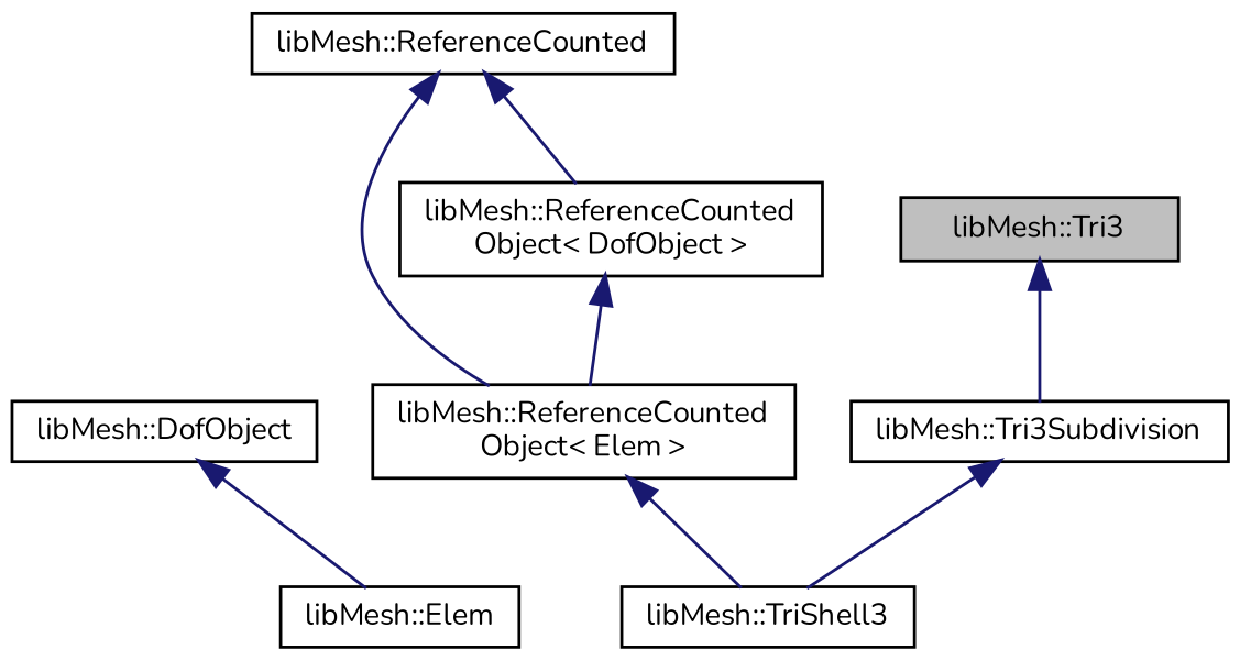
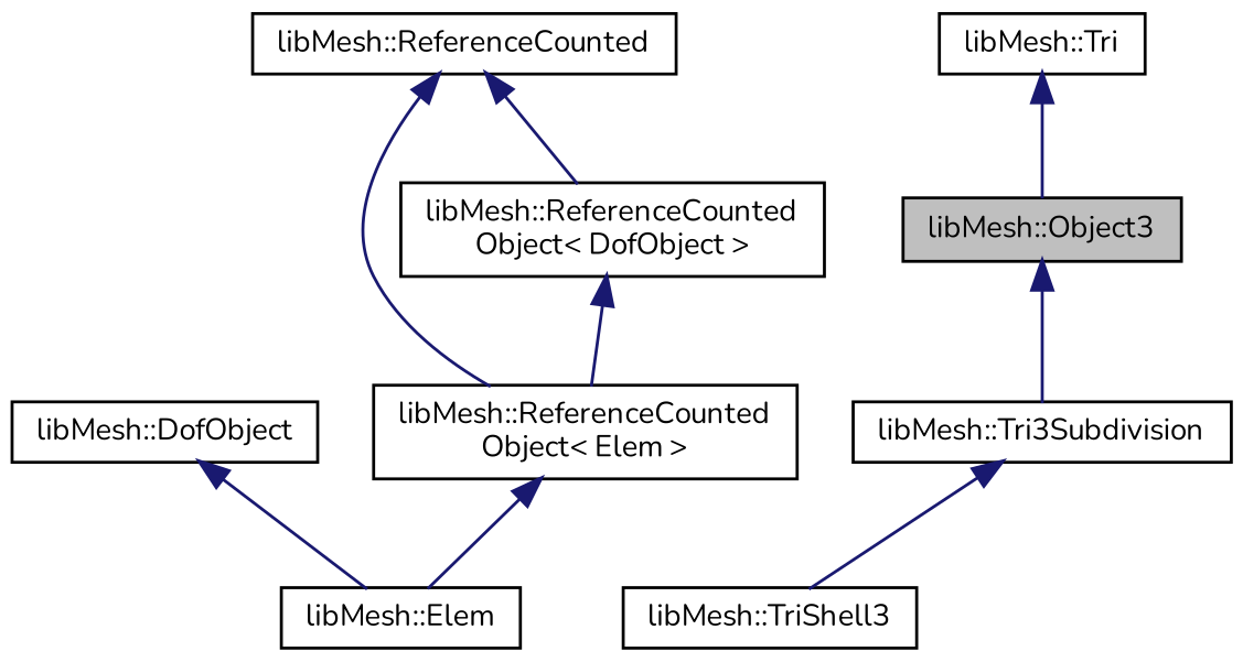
  digraph {
    fontname=Nunito
    node [color=black fillcolor=white fontname=Nunito fontsize=10 shape=record style=filled]
    edge [color=midnightblue dir=back fontname=Nunito fontsize=10 labelfontname=Helvetica labelfontsize=10 style=solid]
-   n1 [fillcolor=grey75 fontcolor=black height=0.2 label="libMesh::Tri3" width=0.4]
+   n1 [fillcolor=grey75 fontcolor=black height=0.2 label="libMesh::Object3" width=0.4]
    n2 [height=0.2 label="libMesh::Tri3Subdivision" width=0.4]
    n3 [height=0.2 label="libMesh::TriShell3" width=0.4]
+   n4 [height=0.2 label="libMesh::Tri" width=0.4]
    n5 [height=0.2 label="libMesh::Elem" width=0.4]
    n6 [height=0.2 label="libMesh::ReferenceCounted\lObject\< Elem \>" width=0.4]
    n7 [height=0.2 label="libMesh::ReferenceCounted" width=0.4]
    n8 [height=0.2 label="libMesh::ReferenceCounted\lObject\< DofObject \>" width=0.4]
    n9 [height=0.2 label="libMesh::DofObject" width=0.4]
    n1 -> n2
    n2 -> n3
-   n6 -> n3
+   n4 -> n1
+   n6 -> n5
    n7 -> n6
    n7 -> n8
    n8 -> n6
    n9 -> n5
  }
